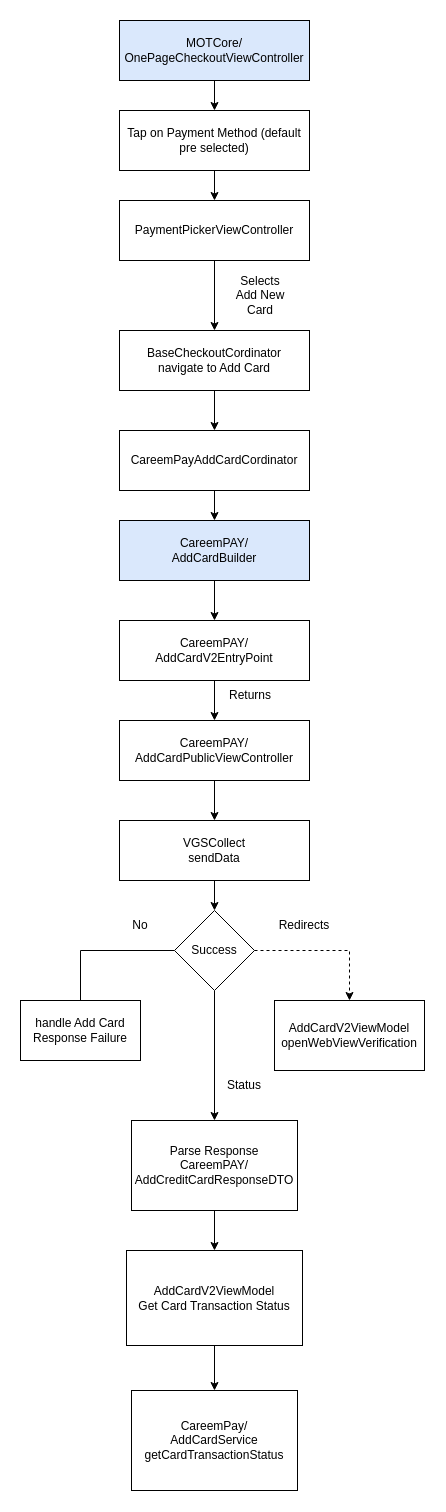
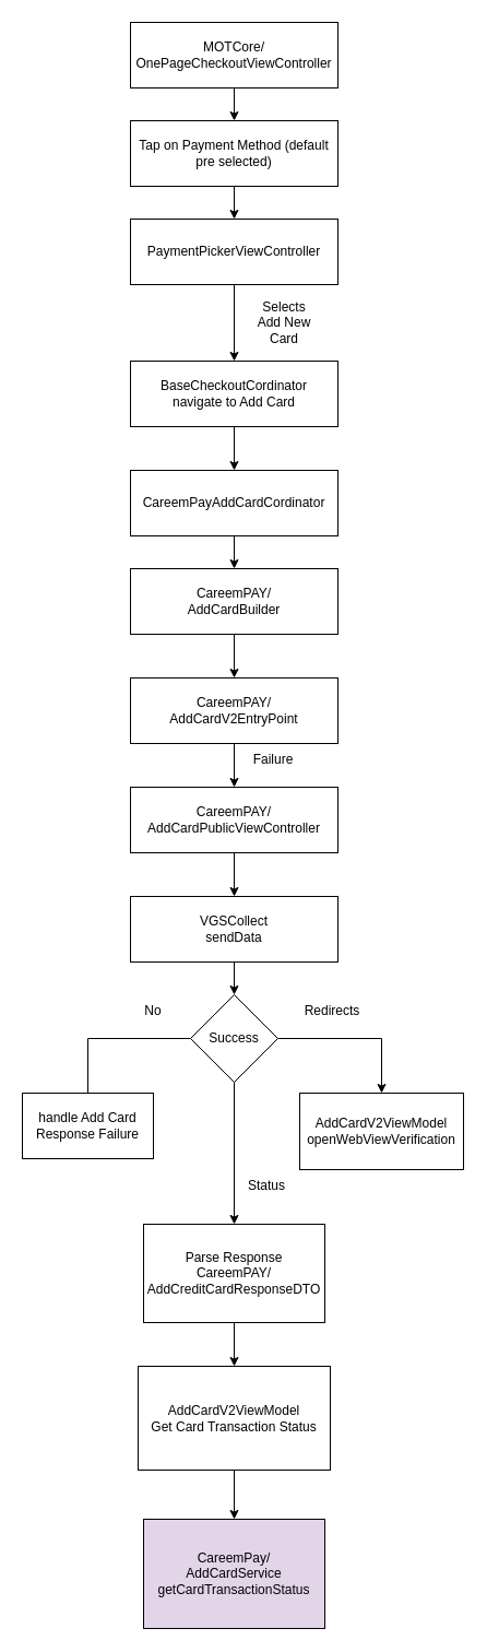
  <mxCell id="0" />
  <mxCell id="1" parent="0" />
  <mxCell id="2" value="" style="edgeStyle=orthogonalEdgeStyle;rounded=0;orthogonalLoop=1;jettySize=auto;html=1;" edge="1" parent="1" source="3" target="7"><mxGeometry relative="1" as="geometry" /></mxCell>
  <mxCell id="3" value="Tap on Payment Method (default pre selected)" style="rounded=0;whiteSpace=wrap;html=1;" vertex="1" parent="1"><mxGeometry x="119" y="110" width="190" height="60" as="geometry" /></mxCell>
  <mxCell id="4" value="" style="edgeStyle=orthogonalEdgeStyle;rounded=0;orthogonalLoop=1;jettySize=auto;html=1;" edge="1" parent="1" source="5" target="3"><mxGeometry relative="1" as="geometry" /></mxCell>
- <mxCell id="5" value="MOTCore/&lt;br&gt;OnePageCheckoutViewController&lt;br&gt;" style="rounded=0;whiteSpace=wrap;html=1;fillColor=#dae8fc;" vertex="1" parent="1"><mxGeometry x="119" y="20" width="190" height="60" as="geometry" /></mxCell>
+ <mxCell id="5" value="MOTCore/&lt;br&gt;OnePageCheckoutViewController&lt;br&gt;" style="rounded=0;whiteSpace=wrap;html=1;" vertex="1" parent="1"><mxGeometry x="119" y="20" width="190" height="60" as="geometry" /></mxCell>
  <mxCell id="6" value="" style="edgeStyle=orthogonalEdgeStyle;rounded=0;orthogonalLoop=1;jettySize=auto;html=1;" edge="1" parent="1" source="7" target="9"><mxGeometry relative="1" as="geometry" /></mxCell>
  <mxCell id="7" value="PaymentPickerViewController" style="rounded=0;whiteSpace=wrap;html=1;" vertex="1" parent="1"><mxGeometry x="119" y="200" width="190" height="60" as="geometry" /></mxCell>
  <mxCell id="8" value="" style="edgeStyle=orthogonalEdgeStyle;rounded=0;orthogonalLoop=1;jettySize=auto;html=1;" edge="1" parent="1" source="9" target="12"><mxGeometry relative="1" as="geometry" /></mxCell>
  <mxCell id="9" value="BaseCheckoutCordinator&lt;br&gt;navigate to Add Card" style="rounded=0;whiteSpace=wrap;html=1;" vertex="1" parent="1"><mxGeometry x="119" y="330" width="190" height="60" as="geometry" /></mxCell>
  <mxCell id="10" value="Selects Add New Card" style="text;html=1;strokeColor=none;fillColor=none;align=center;verticalAlign=middle;whiteSpace=wrap;rounded=0;" vertex="1" parent="1"><mxGeometry x="230" y="280" width="60" height="30" as="geometry" /></mxCell>
  <mxCell id="11" value="" style="edgeStyle=orthogonalEdgeStyle;rounded=0;orthogonalLoop=1;jettySize=auto;html=1;" edge="1" parent="1" source="12" target="14"><mxGeometry relative="1" as="geometry" /></mxCell>
  <mxCell id="12" value="CareemPayAddCardCordinator" style="rounded=0;whiteSpace=wrap;html=1;" vertex="1" parent="1"><mxGeometry x="119" y="430" width="190" height="60" as="geometry" /></mxCell>
  <mxCell id="13" value="" style="edgeStyle=orthogonalEdgeStyle;rounded=0;orthogonalLoop=1;jettySize=auto;html=1;" edge="1" parent="1" source="14" target="16"><mxGeometry relative="1" as="geometry" /></mxCell>
- <mxCell id="14" value="CareemPAY/&lt;br&gt;AddCardBuilder" style="rounded=0;whiteSpace=wrap;html=1;fillColor=#dae8fc;" vertex="1" parent="1"><mxGeometry x="119" y="520" width="190" height="60" as="geometry" /></mxCell>
+ <mxCell id="14" value="CareemPAY/&lt;br&gt;AddCardBuilder" style="rounded=0;whiteSpace=wrap;html=1;" vertex="1" parent="1"><mxGeometry x="119" y="520" width="190" height="60" as="geometry" /></mxCell>
  <mxCell id="15" value="" style="edgeStyle=orthogonalEdgeStyle;rounded=0;orthogonalLoop=1;jettySize=auto;html=1;" edge="1" parent="1" source="16" target="18"><mxGeometry relative="1" as="geometry" /></mxCell>
  <mxCell id="16" value="CareemPAY/&lt;br&gt;AddCardV2EntryPoint" style="rounded=0;whiteSpace=wrap;html=1;" vertex="1" parent="1"><mxGeometry x="119" y="620" width="190" height="60" as="geometry" /></mxCell>
  <mxCell id="17" value="" style="edgeStyle=orthogonalEdgeStyle;rounded=0;orthogonalLoop=1;jettySize=auto;html=1;" edge="1" parent="1" source="18" target="21"><mxGeometry relative="1" as="geometry" /></mxCell>
  <mxCell id="18" value="CareemPAY/&lt;br&gt;AddCardPublicViewController" style="rounded=0;whiteSpace=wrap;html=1;" vertex="1" parent="1"><mxGeometry x="119" y="720" width="190" height="60" as="geometry" /></mxCell>
- <mxCell id="19" value="Returns" style="text;html=1;strokeColor=none;fillColor=none;align=center;verticalAlign=middle;whiteSpace=wrap;rounded=0;" vertex="1" parent="1"><mxGeometry x="220" y="680" width="60" height="30" as="geometry" /></mxCell>
+ <mxCell id="19" value="Failure" style="text;html=1;strokeColor=none;fillColor=none;align=center;verticalAlign=middle;whiteSpace=wrap;rounded=0;" vertex="1" parent="1"><mxGeometry x="220" y="680" width="60" height="30" as="geometry" /></mxCell>
  <mxCell id="20" value="" style="edgeStyle=orthogonalEdgeStyle;rounded=0;orthogonalLoop=1;jettySize=auto;html=1;" edge="1" parent="1" source="21" target="25"><mxGeometry relative="1" as="geometry" /></mxCell>
  <mxCell id="21" value="VGSCollect&lt;br&gt;sendData" style="rounded=0;whiteSpace=wrap;html=1;" vertex="1" parent="1"><mxGeometry x="119" y="820" width="190" height="60" as="geometry" /></mxCell>
  <mxCell id="22" value="" style="edgeStyle=orthogonalEdgeStyle;rounded=0;orthogonalLoop=1;jettySize=auto;html=1;endArrow=none;" edge="1" parent="1" source="25" target="26"><mxGeometry relative="1" as="geometry" /></mxCell>
  <mxCell id="23" value="" style="edgeStyle=orthogonalEdgeStyle;rounded=0;orthogonalLoop=1;jettySize=auto;html=1;" edge="1" parent="1" source="25" target="29"><mxGeometry relative="1" as="geometry" /></mxCell>
- <mxCell id="24" value="" style="edgeStyle=orthogonalEdgeStyle;rounded=0;orthogonalLoop=1;jettySize=auto;html=1;dashed=1;" edge="1" parent="1" source="25" target="31"><mxGeometry relative="1" as="geometry" /></mxCell>
+ <mxCell id="24" value="" style="edgeStyle=orthogonalEdgeStyle;rounded=0;orthogonalLoop=1;jettySize=auto;html=1;" edge="1" parent="1" source="25" target="31"><mxGeometry relative="1" as="geometry" /></mxCell>
  <mxCell id="25" value="Success" style="rhombus;whiteSpace=wrap;html=1;rounded=0;" vertex="1" parent="1"><mxGeometry x="174" y="910" width="80" height="80" as="geometry" /></mxCell>
  <mxCell id="26" value="handle Add Card Response Failure" style="whiteSpace=wrap;html=1;rounded=0;" vertex="1" parent="1"><mxGeometry x="20" y="1000" width="120" height="60" as="geometry" /></mxCell>
  <mxCell id="27" value="No" style="text;html=1;strokeColor=none;fillColor=none;align=center;verticalAlign=middle;whiteSpace=wrap;rounded=0;" vertex="1" parent="1"><mxGeometry x="110" y="910" width="60" height="30" as="geometry" /></mxCell>
  <mxCell id="28" value="" style="edgeStyle=orthogonalEdgeStyle;rounded=0;orthogonalLoop=1;jettySize=auto;html=1;" edge="1" parent="1" source="29" target="34"><mxGeometry relative="1" as="geometry" /></mxCell>
  <mxCell id="29" value="Parse Response&lt;br&gt;CareemPAY/&lt;br&gt;AddCreditCardResponseDTO" style="whiteSpace=wrap;html=1;rounded=0;" vertex="1" parent="1"><mxGeometry x="131" y="1120" width="166" height="90" as="geometry" /></mxCell>
  <mxCell id="30" value="Status" style="text;html=1;strokeColor=none;fillColor=none;align=center;verticalAlign=middle;whiteSpace=wrap;rounded=0;" vertex="1" parent="1"><mxGeometry x="214" y="1070" width="60" height="30" as="geometry" /></mxCell>
  <mxCell id="31" value="AddCardV2ViewModel&lt;br&gt;openWebViewVerification" style="whiteSpace=wrap;html=1;rounded=0;" vertex="1" parent="1"><mxGeometry x="274" y="1000" width="150" height="70" as="geometry" /></mxCell>
  <mxCell id="32" value="Redirects" style="text;html=1;strokeColor=none;fillColor=none;align=center;verticalAlign=middle;whiteSpace=wrap;rounded=0;" vertex="1" parent="1"><mxGeometry x="274" y="910" width="60" height="30" as="geometry" /></mxCell>
  <mxCell id="33" value="" style="edgeStyle=orthogonalEdgeStyle;rounded=0;orthogonalLoop=1;jettySize=auto;html=1;" edge="1" parent="1" source="34" target="35"><mxGeometry relative="1" as="geometry" /></mxCell>
  <mxCell id="34" value="AddCardV2ViewModel&lt;br&gt;Get Card Transaction Status" style="whiteSpace=wrap;html=1;rounded=0;" vertex="1" parent="1"><mxGeometry x="126" y="1250" width="176" height="95" as="geometry" /></mxCell>
- <mxCell id="35" value="CareemPay/&lt;br&gt;AddCardService&lt;br&gt;getCardTransactionStatus" style="whiteSpace=wrap;html=1;rounded=0;" vertex="1" parent="1"><mxGeometry x="131" y="1390" width="166" height="100" as="geometry" /></mxCell>
+ <mxCell id="35" value="CareemPay/&lt;br&gt;AddCardService&lt;br&gt;getCardTransactionStatus" style="whiteSpace=wrap;html=1;rounded=0;fillColor=#e1d5e7;" vertex="1" parent="1"><mxGeometry x="131" y="1390" width="166" height="100" as="geometry" /></mxCell>
